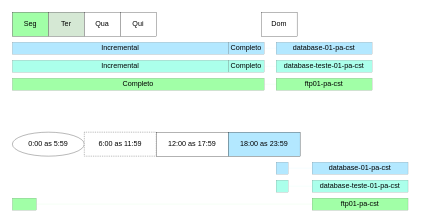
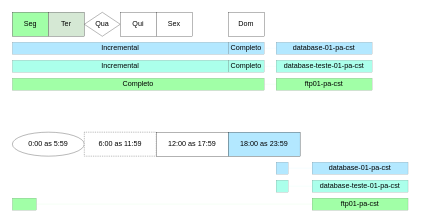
  <mxCell id="0" />
  <mxCell id="1" parent="0" />
  <mxCell id="2" value="&lt;div&gt;0:00 as 5:59&lt;/div&gt;" style="ellipse;whiteSpace=wrap;html=1;strokeColor=#141414;strokeWidth=0.5;" vertex="1" parent="1"><mxGeometry x="20" y="220" width="120" height="40" as="geometry" /></mxCell>
  <mxCell id="3" value="&lt;div&gt;6:00 as 11:59&lt;/div&gt;" style="rounded=0;whiteSpace=wrap;html=1;strokeWidth=0.5;dashed=1;" vertex="1" parent="1"><mxGeometry x="140" y="220" width="120" height="40" as="geometry" /></mxCell>
  <mxCell id="4" value="&lt;div&gt;12:00 as 17:59&lt;/div&gt;" style="rounded=0;whiteSpace=wrap;html=1;strokeWidth=0.5;" vertex="1" parent="1"><mxGeometry x="260" y="220" width="120" height="40" as="geometry" /></mxCell>
  <mxCell id="5" value="&lt;div&gt;18:00 as 23:59&lt;/div&gt;" style="rounded=0;whiteSpace=wrap;html=1;strokeWidth=0.5;fillColor=#b3e8ff;" vertex="1" parent="1"><mxGeometry x="380" y="220" width="120" height="40" as="geometry" /></mxCell>
  <mxCell id="6" value="" style="rounded=0;whiteSpace=wrap;html=1;strokeColor=#141414;strokeWidth=0.2;fillColor=#B3E8FF;" vertex="1" parent="1"><mxGeometry x="460" y="270" width="20" height="20" as="geometry" /></mxCell>
  <mxCell id="7" value="database-01-pa-cst" style="rounded=0;whiteSpace=wrap;html=1;strokeColor=#141414;strokeWidth=0.2;fillColor=#B3E8FF;" vertex="1" parent="1"><mxGeometry x="520" y="270" width="160" height="20" as="geometry" /></mxCell>
  <mxCell id="8" value="" style="rounded=0;whiteSpace=wrap;html=1;strokeColor=#141414;strokeWidth=0.2;fillColor=#ABFFEB;" vertex="1" parent="1"><mxGeometry x="460" y="300" width="20" height="20" as="geometry" /></mxCell>
  <mxCell id="9" value="database-teste-01-pa-cst" style="rounded=0;whiteSpace=wrap;html=1;strokeColor=#141414;strokeWidth=0.2;fillColor=#ABFFEB;" vertex="1" parent="1"><mxGeometry x="520" y="300" width="160" height="20" as="geometry" /></mxCell>
  <mxCell id="10" value="" style="rounded=0;whiteSpace=wrap;html=1;strokeColor=#141414;strokeWidth=0.2;fillColor=#A1FFA7;" vertex="1" parent="1"><mxGeometry x="20" y="330" width="40" height="20" as="geometry" /></mxCell>
  <mxCell id="11" value="ftp01-pa-cst" style="rounded=0;whiteSpace=wrap;html=1;strokeColor=#141414;strokeWidth=0.2;fillColor=#A1FFA7;" vertex="1" parent="1"><mxGeometry x="520" y="330" width="160" height="20" as="geometry" /></mxCell>
  <mxCell id="12" value="" style="endArrow=none;html=1;rounded=0;exitX=1;exitY=0.5;exitDx=0;exitDy=0;entryX=0;entryY=0.5;entryDx=0;entryDy=0;strokeColor=#A1FFA7;strokeWidth=0.2;" edge="1" parent="1" source="10" target="11"><mxGeometry width="50" height="50" relative="1" as="geometry"><mxPoint x="220" y="360" as="sourcePoint" /><mxPoint x="270" y="310" as="targetPoint" /></mxGeometry></mxCell>
  <mxCell id="13" value="" style="endArrow=none;html=1;rounded=0;strokeColor=#ABFFEB;entryX=0;entryY=0.5;entryDx=0;entryDy=0;exitX=1;exitY=0.5;exitDx=0;exitDy=0;strokeWidth=0.2;" edge="1" parent="1" source="8" target="9"><mxGeometry width="50" height="50" relative="1" as="geometry"><mxPoint x="380" y="320" as="sourcePoint" /><mxPoint x="430" y="270" as="targetPoint" /></mxGeometry></mxCell>
  <mxCell id="14" value="" style="endArrow=none;html=1;rounded=0;strokeColor=#B3E8FF;entryX=0;entryY=0.5;entryDx=0;entryDy=0;exitX=1;exitY=0.5;exitDx=0;exitDy=0;strokeWidth=0.2;" edge="1" parent="1" source="6" target="7"><mxGeometry width="50" height="50" relative="1" as="geometry"><mxPoint x="390" y="270" as="sourcePoint" /><mxPoint x="440" y="220" as="targetPoint" /></mxGeometry></mxCell>
  <mxCell id="15" value="Seg" style="rounded=0;whiteSpace=wrap;html=1;strokeColor=#141414;strokeWidth=0.5;fillColor=#a1ffa7;" vertex="1" parent="1"><mxGeometry x="20" y="20" width="60" height="40" as="geometry" /></mxCell>
  <mxCell id="16" value="Ter" style="rounded=0;whiteSpace=wrap;html=1;strokeColor=#141414;strokeWidth=0.5;fillColor=#d5e8d4;" vertex="1" parent="1"><mxGeometry x="80" y="20" width="60" height="40" as="geometry" /></mxCell>
- <mxCell id="17" value="Qua" style="rounded=0;whiteSpace=wrap;html=1;strokeColor=#141414;strokeWidth=0.5;" vertex="1" parent="1"><mxGeometry x="140" y="20" width="60" height="40" as="geometry" /></mxCell>
+ <mxCell id="17" value="Qua" style="rhombus;whiteSpace=wrap;html=1;strokeColor=#141414;strokeWidth=0.5;" vertex="1" parent="1"><mxGeometry x="140" y="20" width="60" height="40" as="geometry" /></mxCell>
  <mxCell id="18" value="Qui" style="rounded=0;whiteSpace=wrap;html=1;strokeColor=#141414;strokeWidth=0.5;" vertex="1" parent="1"><mxGeometry x="200" y="20" width="60" height="40" as="geometry" /></mxCell>
- <mxCell id="20" value="Dom" style="rounded=0;whiteSpace=wrap;html=1;strokeColor=#141414;strokeWidth=0.5;" vertex="1" parent="1"><mxGeometry x="435" y="20" width="60" height="40" as="geometry" /></mxCell>
+ <mxCell id="19" value="Sex" style="rounded=0;whiteSpace=wrap;html=1;strokeColor=#141414;strokeWidth=0.5;" vertex="1" parent="1"><mxGeometry x="260" y="20" width="60" height="40" as="geometry" /></mxCell>
+ <mxCell id="20" value="Dom" style="rounded=0;whiteSpace=wrap;html=1;strokeColor=#141414;strokeWidth=0.5;" vertex="1" parent="1"><mxGeometry x="380" y="20" width="60" height="40" as="geometry" /></mxCell>
  <mxCell id="21" value="Completo" style="rounded=0;whiteSpace=wrap;html=1;strokeColor=#141414;strokeWidth=0.2;fillColor=#A1FFA7;" vertex="1" parent="1"><mxGeometry x="20" y="130" width="420" height="20" as="geometry" /></mxCell>
  <mxCell id="22" value="ftp01-pa-cst" style="rounded=0;whiteSpace=wrap;html=1;strokeColor=#141414;strokeWidth=0.2;fillColor=#A1FFA7;" vertex="1" parent="1"><mxGeometry x="460" y="130" width="160" height="20" as="geometry" /></mxCell>
  <mxCell id="23" value="" style="endArrow=none;html=1;rounded=0;exitX=1;exitY=0.5;exitDx=0;exitDy=0;entryX=0;entryY=0.5;entryDx=0;entryDy=0;strokeColor=#A1FFA7;strokeWidth=0.2;" edge="1" parent="1" source="21" target="22"><mxGeometry width="50" height="50" relative="1" as="geometry"><mxPoint x="160" y="160" as="sourcePoint" /><mxPoint x="210" y="110" as="targetPoint" /></mxGeometry></mxCell>
  <mxCell id="24" value="Completo" style="rounded=0;whiteSpace=wrap;html=1;strokeColor=#141414;strokeWidth=0.2;fillColor=#ABFFEB;" vertex="1" parent="1"><mxGeometry x="380" y="100" width="60" height="20" as="geometry" /></mxCell>
  <mxCell id="25" value="database-teste-01-pa-cst" style="rounded=0;whiteSpace=wrap;html=1;strokeColor=#141414;strokeWidth=0.2;fillColor=#ABFFEB;" vertex="1" parent="1"><mxGeometry x="460" y="100" width="160" height="20" as="geometry" /></mxCell>
  <mxCell id="26" value="" style="endArrow=none;html=1;rounded=0;strokeColor=#ABFFEB;entryX=0;entryY=0.5;entryDx=0;entryDy=0;exitX=1;exitY=0.5;exitDx=0;exitDy=0;strokeWidth=0.2;" edge="1" parent="1" source="24" target="25"><mxGeometry width="50" height="50" relative="1" as="geometry"><mxPoint x="320" y="120" as="sourcePoint" /><mxPoint x="370" y="70" as="targetPoint" /></mxGeometry></mxCell>
  <mxCell id="27" value="Completo" style="rounded=0;whiteSpace=wrap;html=1;strokeColor=#141414;strokeWidth=0.2;fillColor=#B3E8FF;" vertex="1" parent="1"><mxGeometry x="380" y="70" width="60" height="20" as="geometry" /></mxCell>
  <mxCell id="28" value="database-01-pa-cst" style="rounded=0;whiteSpace=wrap;html=1;strokeColor=#141414;strokeWidth=0.2;fillColor=#B3E8FF;" vertex="1" parent="1"><mxGeometry x="460" y="70" width="160" height="20" as="geometry" /></mxCell>
  <mxCell id="29" value="" style="endArrow=none;html=1;rounded=0;strokeColor=#B3E8FF;entryX=0;entryY=0.5;entryDx=0;entryDy=0;exitX=1;exitY=0.5;exitDx=0;exitDy=0;strokeWidth=0.2;" edge="1" parent="1" source="27" target="28"><mxGeometry width="50" height="50" relative="1" as="geometry"><mxPoint x="330" y="70" as="sourcePoint" /><mxPoint x="380" y="20" as="targetPoint" /></mxGeometry></mxCell>
  <mxCell id="30" value="Incremental" style="rounded=0;whiteSpace=wrap;html=1;strokeColor=#141414;strokeWidth=0.2;fillColor=#ABFFEB;" vertex="1" parent="1"><mxGeometry x="20" y="100" width="360" height="20" as="geometry" /></mxCell>
  <mxCell id="31" value="Incremental" style="rounded=0;whiteSpace=wrap;html=1;strokeColor=#141414;strokeWidth=0.2;fillColor=#B3E8FF;" vertex="1" parent="1"><mxGeometry x="20" y="70" width="360" height="20" as="geometry" /></mxCell>
